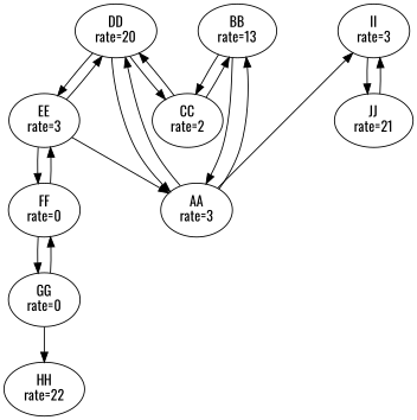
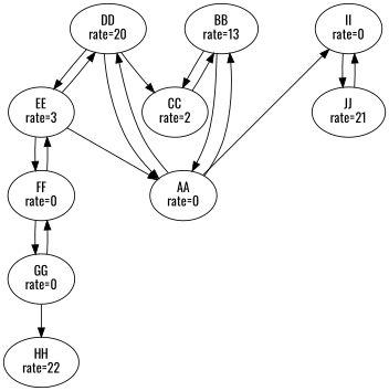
  strict digraph {
    fontname=Oswald
    node [fontname=Oswald]
    edge [fontname=Oswald]
    n1 [label="BB\nrate=13"]
    n2 [label="DD\nrate=20"]
-   n3 [label="II\nrate=3"]
-   n4 [label="AA\nrate=3"]
+   n3 [label="II\nrate=0"]
+   n4 [label="AA\nrate=0"]
    n5 [label="CC\nrate=2"]
    n6 [label="EE\nrate=3"]
    n7 [label="JJ\nrate=21"]
    n8 [label="FF\nrate=0"]
    n9 [label="GG\nrate=0"]
    n10 [label="HH\nrate=22"]
    subgraph sub_1 {
      rank=same
      n1
      n2
      n3
    }
    n1 -> n4
    n1 -> n5
    n2 -> n4
    n2 -> n5
    n2 -> n6
    n3 -> n7
    n4 -> n1
    n4 -> n2
    n4 -> n3
    n5 -> n1
-   n5 -> n2
    n6 -> n2
    n6 -> n4
    n6 -> n8
    n7 -> n3
    n8 -> n6
    n8 -> n9
    n9 -> n8
    n9 -> n10
  }
